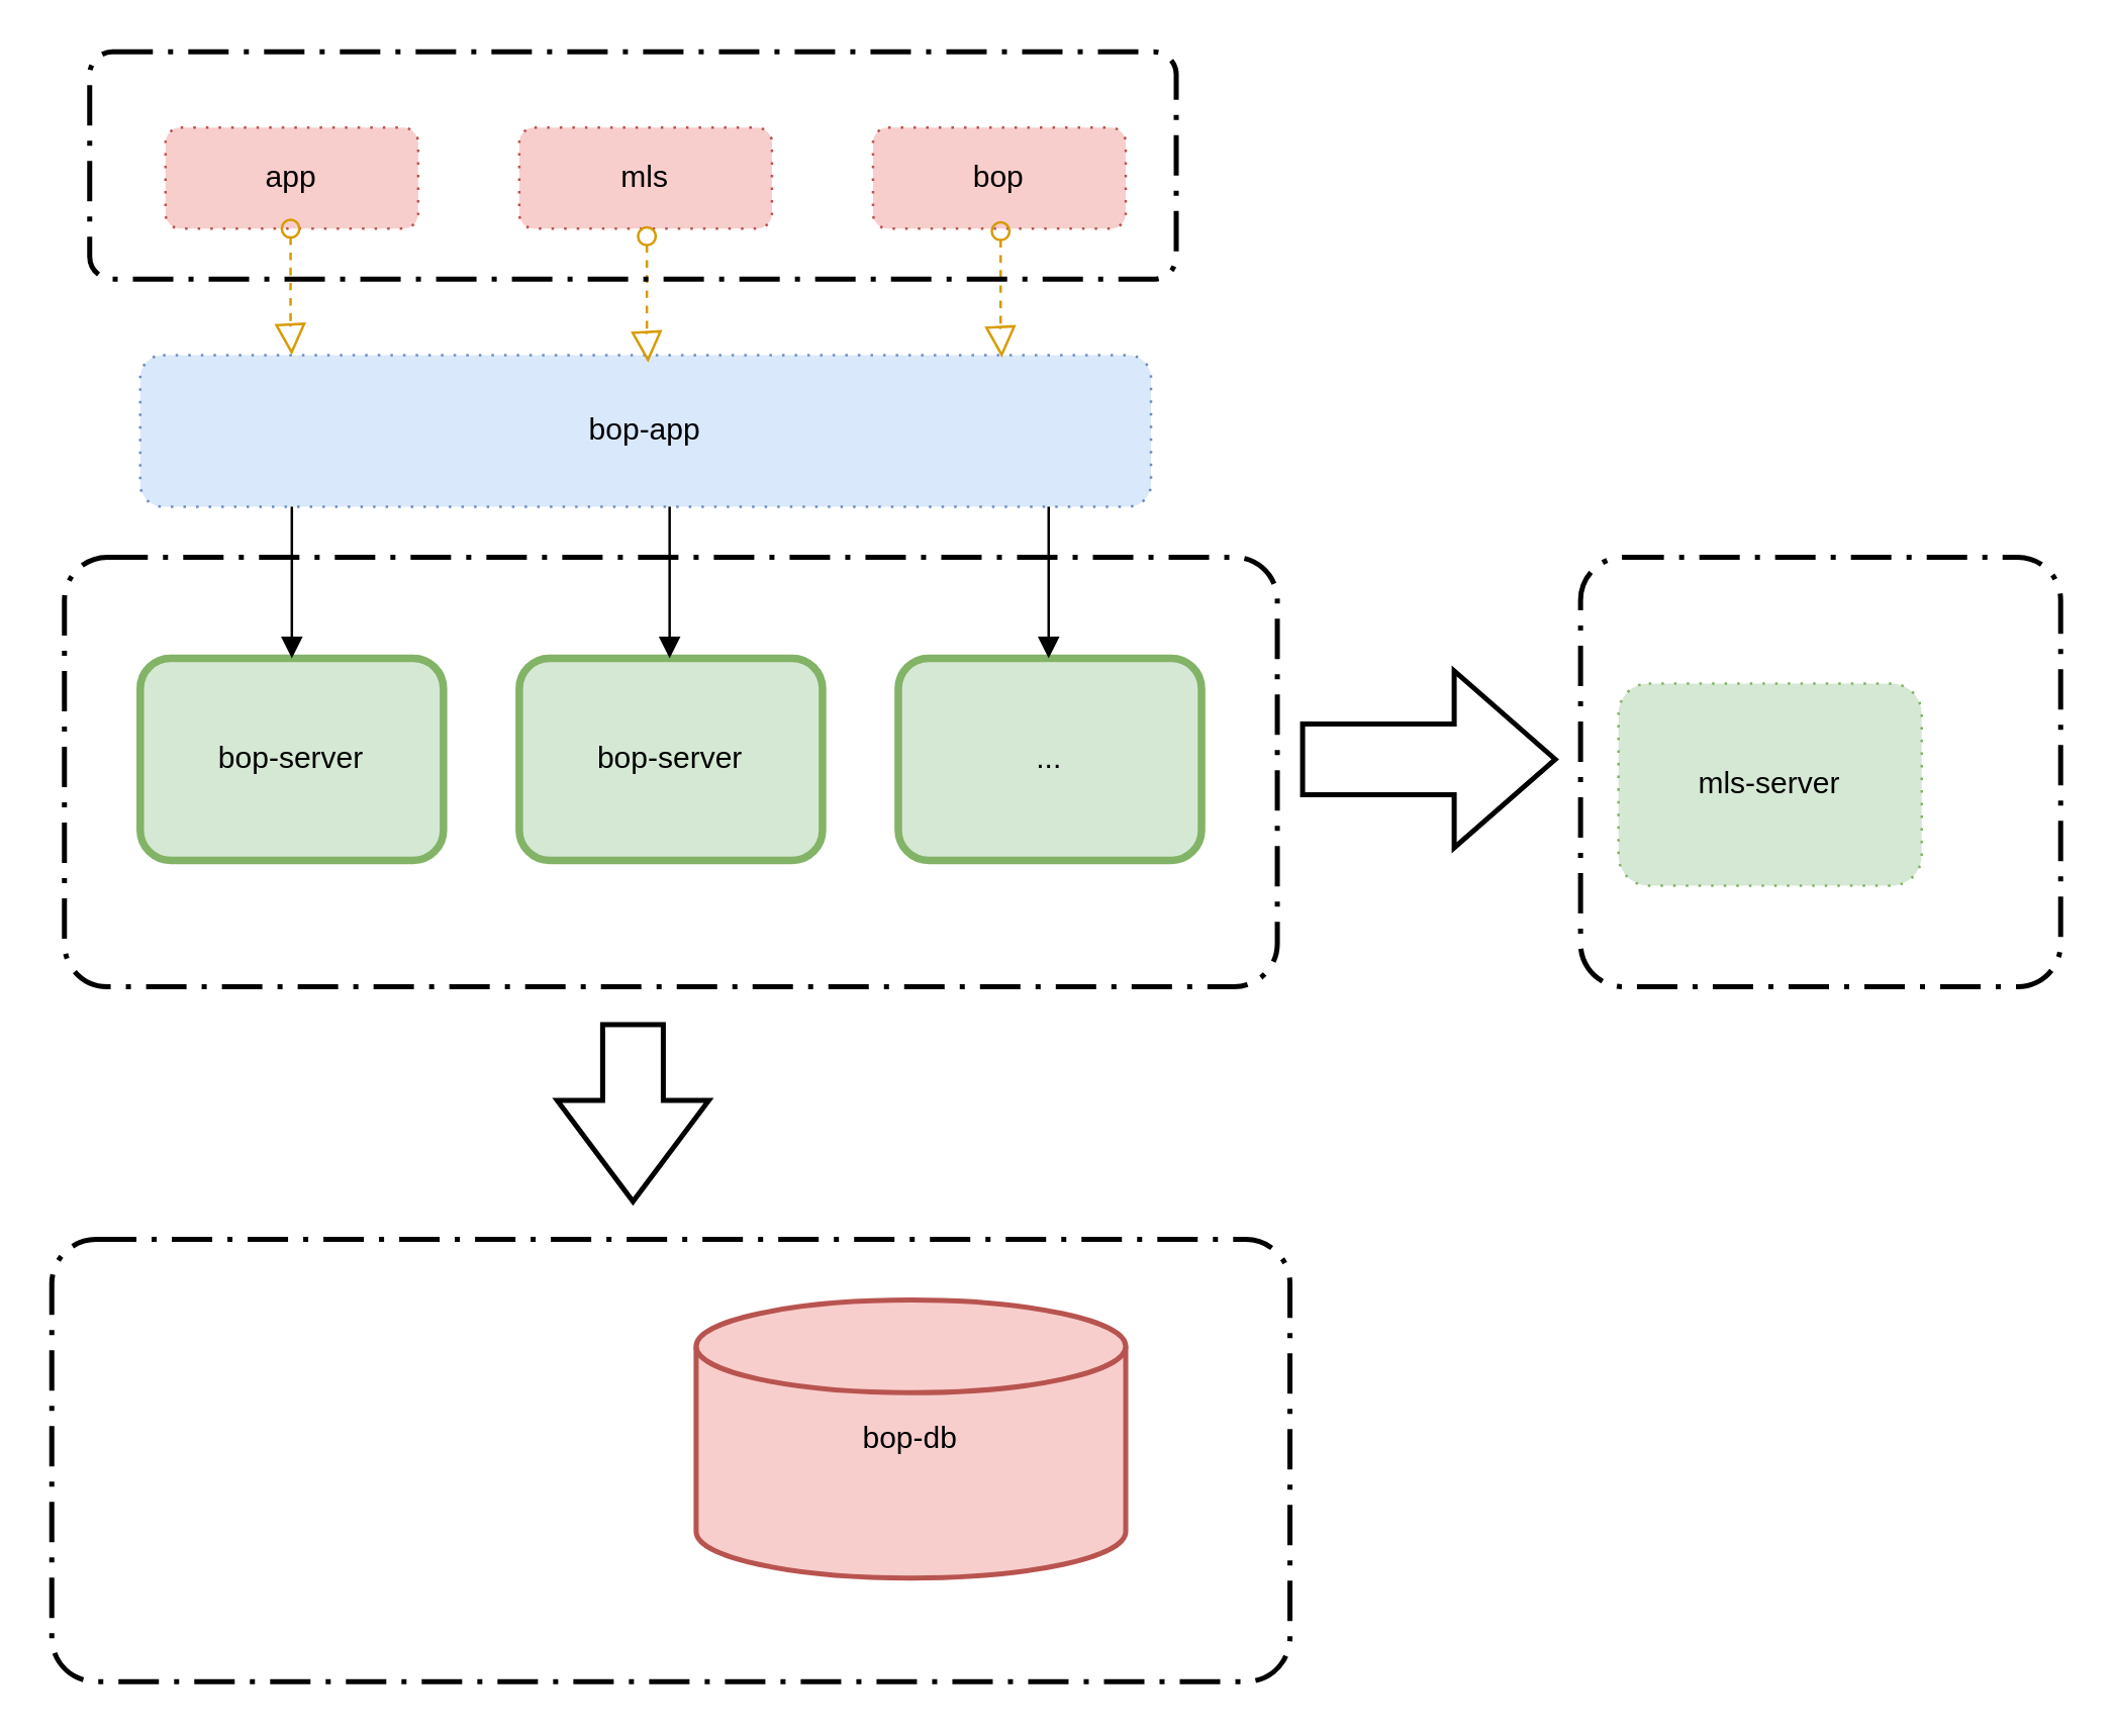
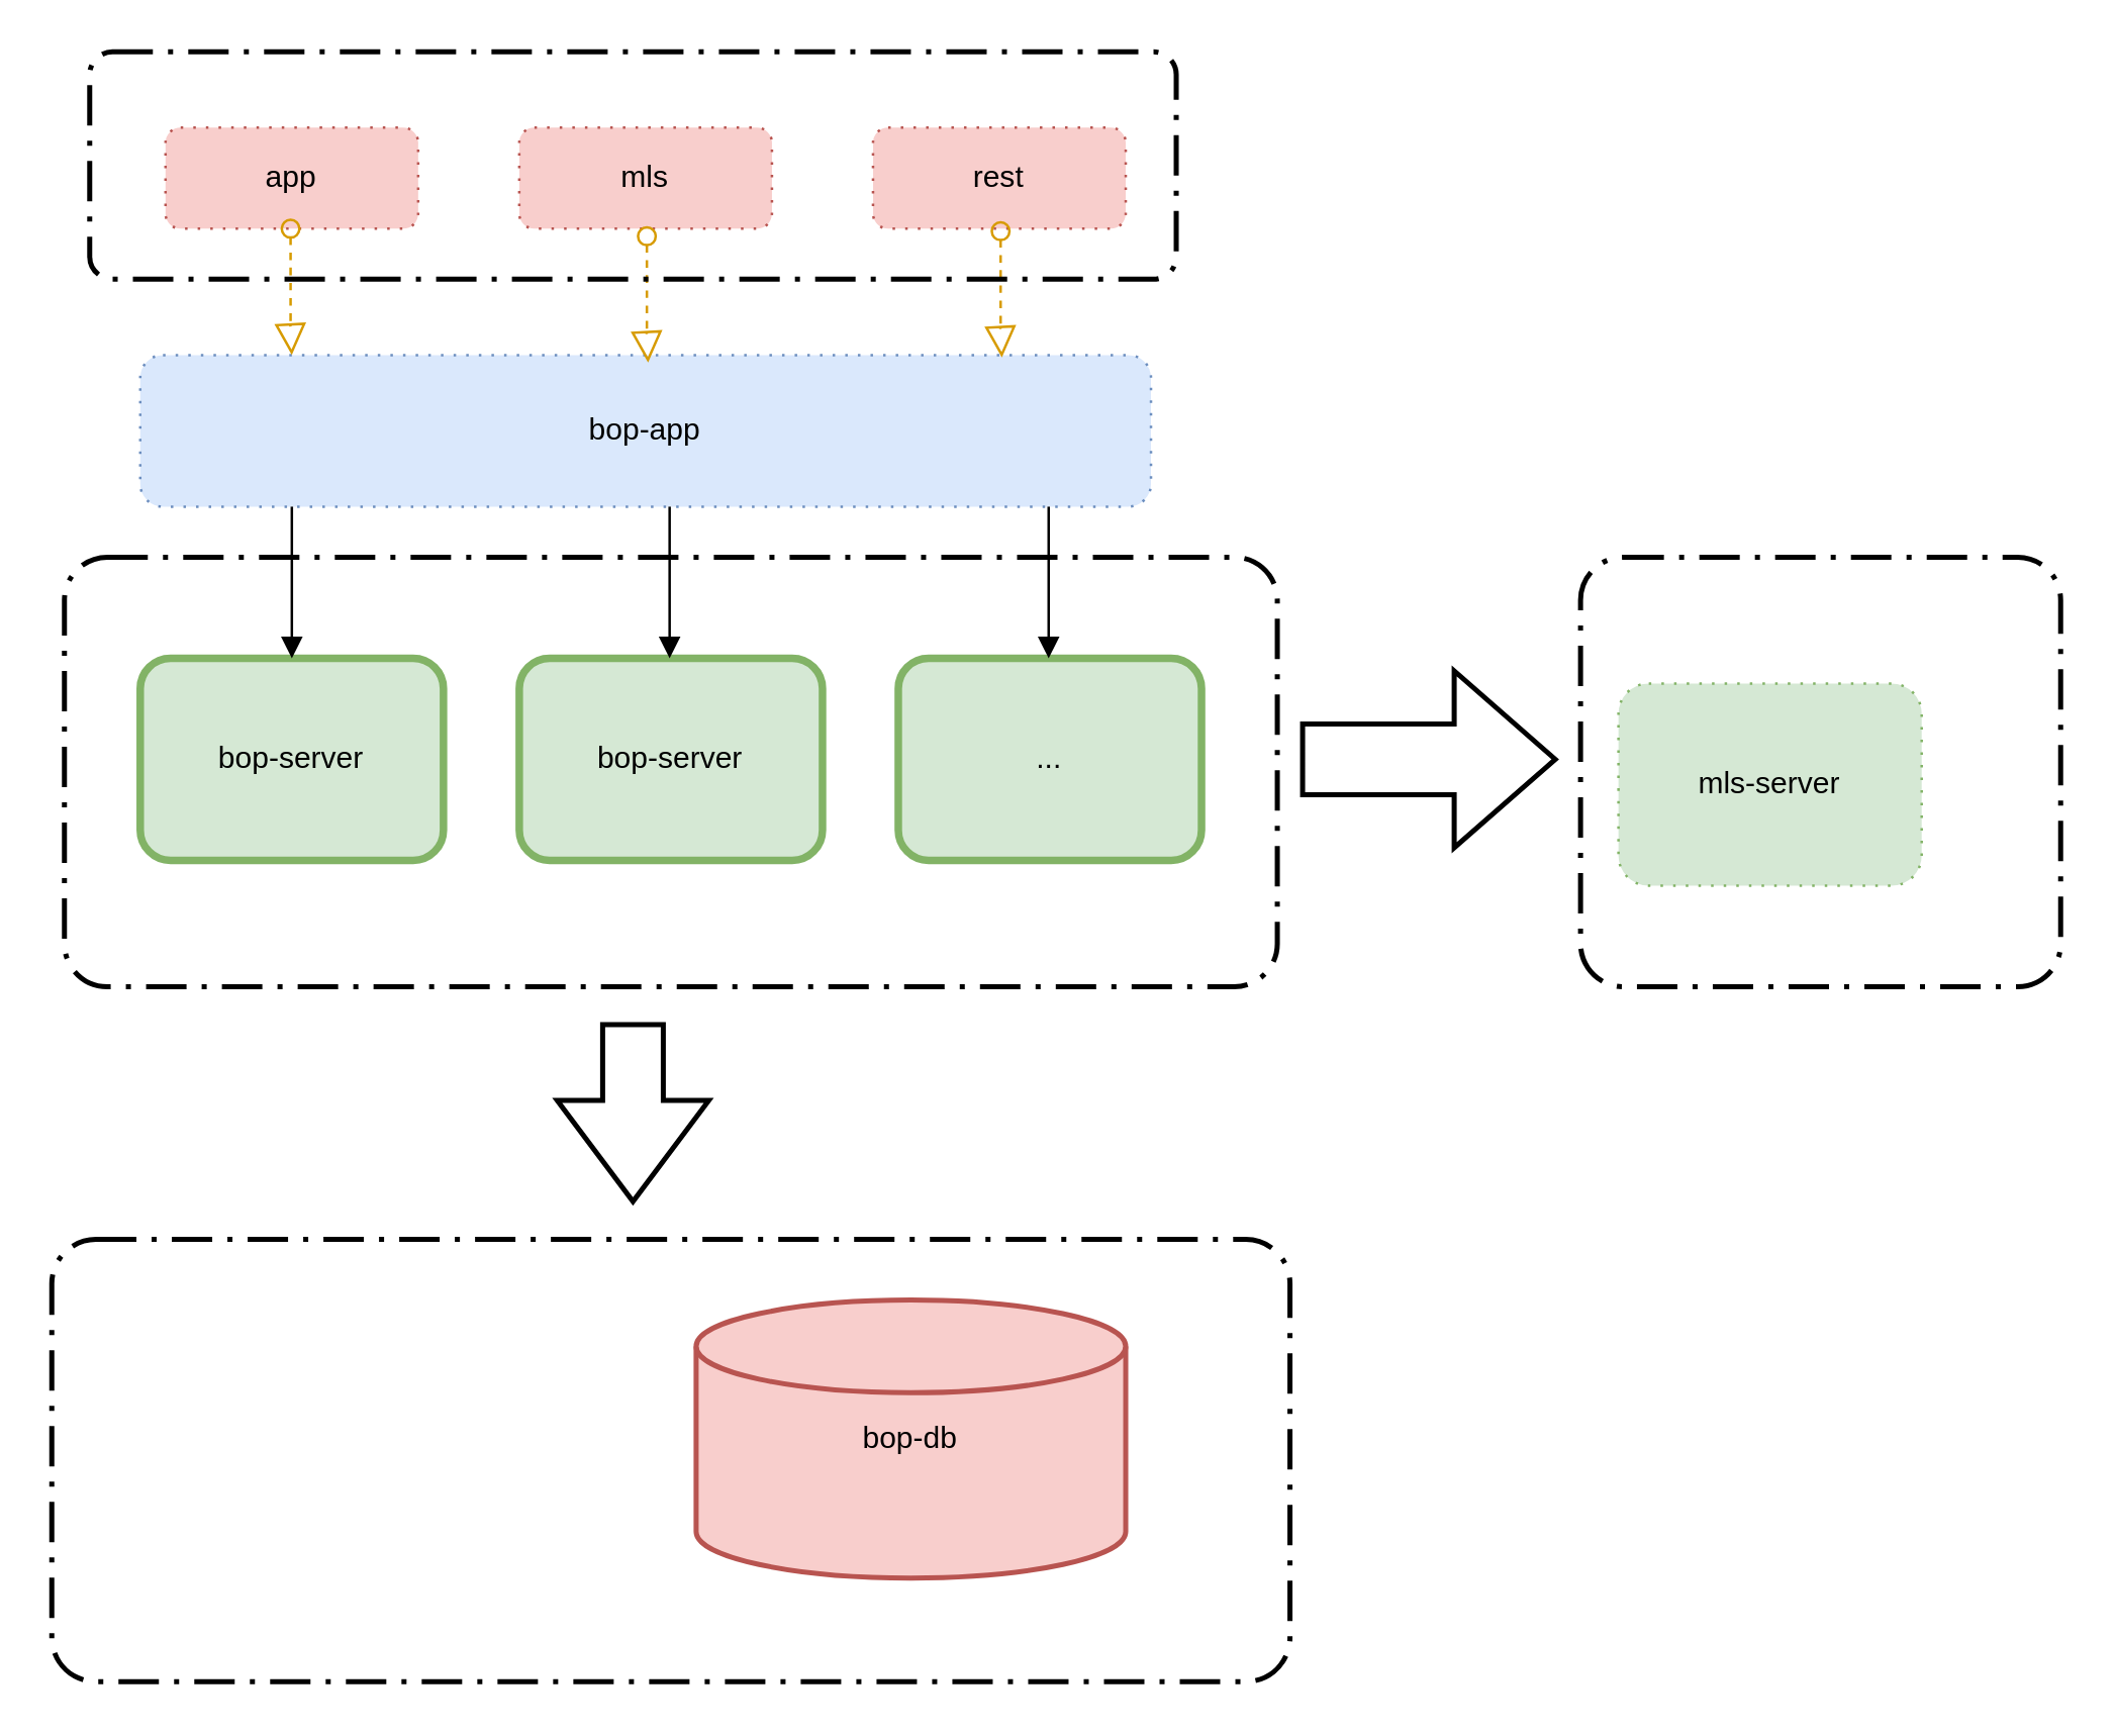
  <mxCell id="0" />
  <mxCell id="1" parent="0" />
  <mxCell id="2" value="bop-app" style="shape=ext;rounded=1;html=1;whiteSpace=wrap;dashed=1;dashPattern=1 4;fillColor=#dae8fc;strokeColor=#6c8ebf;" vertex="1" parent="1"><mxGeometry x="55" y="140" width="400" height="60" as="geometry" /></mxCell>
  <mxCell id="3" value="app" style="shape=ext;rounded=1;html=1;whiteSpace=wrap;dashed=1;dashPattern=1 4;fillColor=#f8cecc;strokeColor=#b85450;" vertex="1" parent="1"><mxGeometry x="65" y="50" width="100" height="40" as="geometry" /></mxCell>
  <mxCell id="4" value="mls" style="shape=ext;rounded=1;html=1;whiteSpace=wrap;dashed=1;dashPattern=1 4;fillColor=#f8cecc;strokeColor=#b85450;" vertex="1" parent="1"><mxGeometry x="205" y="50" width="100" height="40" as="geometry" /></mxCell>
- <mxCell id="5" value="bop" style="shape=ext;rounded=1;html=1;whiteSpace=wrap;dashed=1;dashPattern=1 4;fillColor=#f8cecc;strokeColor=#b85450;" vertex="1" parent="1"><mxGeometry x="345" y="50" width="100" height="40" as="geometry" /></mxCell>
+ <mxCell id="5" value="rest" style="shape=ext;rounded=1;html=1;whiteSpace=wrap;dashed=1;dashPattern=1 4;fillColor=#f8cecc;strokeColor=#b85450;" vertex="1" parent="1"><mxGeometry x="345" y="50" width="100" height="40" as="geometry" /></mxCell>
  <mxCell id="6" value="" style="startArrow=oval;startFill=0;startSize=7;endArrow=block;endFill=0;endSize=10;dashed=1;html=1;fillColor=#ffe6cc;strokeColor=#d79b00;" edge="1" parent="1"><mxGeometry width="100" relative="1" as="geometry"><mxPoint x="114.5" y="90" as="sourcePoint" /><mxPoint x="115" y="140" as="targetPoint" /><Array as="points"><mxPoint x="114.5" y="110" /><mxPoint x="114.5" y="130" /></Array></mxGeometry></mxCell>
  <mxCell id="7" value="" style="startArrow=oval;startFill=0;startSize=7;endArrow=block;endFill=0;endSize=10;dashed=1;html=1;fillColor=#ffe6cc;strokeColor=#d79b00;" edge="1" parent="1"><mxGeometry width="100" relative="1" as="geometry"><mxPoint x="255.5" y="93" as="sourcePoint" /><mxPoint x="256" y="143" as="targetPoint" /><Array as="points"><mxPoint x="255.5" y="113" /><mxPoint x="255.5" y="133" /></Array></mxGeometry></mxCell>
  <mxCell id="8" value="" style="startArrow=oval;startFill=0;startSize=7;endArrow=block;endFill=0;endSize=10;dashed=1;html=1;fillColor=#ffe6cc;strokeColor=#d79b00;" edge="1" parent="1"><mxGeometry width="100" relative="1" as="geometry"><mxPoint x="395.5" y="91" as="sourcePoint" /><mxPoint x="396" y="141" as="targetPoint" /><Array as="points"><mxPoint x="395.5" y="111" /><mxPoint x="395.5" y="131" /></Array></mxGeometry></mxCell>
  <mxCell id="9" value="bop-server" style="shape=ext;rounded=1;html=1;whiteSpace=wrap;strokeWidth=3;fillColor=#d5e8d4;strokeColor=#82b366;" vertex="1" parent="1"><mxGeometry x="55" y="260" width="120" height="80" as="geometry" /></mxCell>
  <mxCell id="10" value="bop-server" style="shape=ext;rounded=1;html=1;whiteSpace=wrap;strokeWidth=3;fillColor=#d5e8d4;strokeColor=#82b366;" vertex="1" parent="1"><mxGeometry x="205" y="260" width="120" height="80" as="geometry" /></mxCell>
  <mxCell id="11" value="..." style="shape=ext;rounded=1;html=1;whiteSpace=wrap;strokeWidth=3;fillColor=#d5e8d4;strokeColor=#82b366;" vertex="1" parent="1"><mxGeometry x="355" y="260" width="120" height="80" as="geometry" /></mxCell>
  <mxCell id="12" value="" style="endArrow=block;endFill=1;endSize=6;html=1;" edge="1" parent="1"><mxGeometry width="100" relative="1" as="geometry"><mxPoint x="115" y="200" as="sourcePoint" /><mxPoint x="115" y="260" as="targetPoint" /></mxGeometry></mxCell>
  <mxCell id="13" value="" style="endArrow=block;endFill=1;endSize=6;html=1;" edge="1" parent="1"><mxGeometry width="100" relative="1" as="geometry"><mxPoint x="264.5" y="200" as="sourcePoint" /><mxPoint x="264.5" y="260" as="targetPoint" /></mxGeometry></mxCell>
  <mxCell id="14" value="" style="endArrow=block;endFill=1;endSize=6;html=1;" edge="1" parent="1"><mxGeometry width="100" relative="1" as="geometry"><mxPoint x="414.5" y="200" as="sourcePoint" /><mxPoint x="414.5" y="260" as="targetPoint" /></mxGeometry></mxCell>
  <mxCell id="15" value="" style="rounded=1;arcSize=10;dashed=1;strokeColor=#000000;fillColor=none;gradientColor=none;dashPattern=8 3 1 3;strokeWidth=2;" vertex="1" parent="1"><mxGeometry x="25" y="220" width="480" height="170" as="geometry" /></mxCell>
  <mxCell id="16" value="" style="rounded=1;arcSize=10;dashed=1;strokeColor=#000000;fillColor=none;gradientColor=none;dashPattern=8 3 1 3;strokeWidth=2;" vertex="1" parent="1"><mxGeometry x="625" y="220" width="190" height="170" as="geometry" /></mxCell>
  <mxCell id="17" value="mls-server" style="shape=ext;rounded=1;html=1;whiteSpace=wrap;dashed=1;dashPattern=1 4;fillColor=#d5e8d4;strokeColor=#82b366;" vertex="1" parent="1"><mxGeometry x="640" y="270" width="120" height="80" as="geometry" /></mxCell>
  <mxCell id="18" value="" style="verticalLabelPosition=bottom;verticalAlign=top;html=1;strokeWidth=2;shape=mxgraph.arrows2.arrow;dy=0.6;dx=40;notch=0;" vertex="1" parent="1"><mxGeometry x="515" y="265" width="100" height="70" as="geometry" /></mxCell>
  <mxCell id="19" value="bop-db" style="strokeWidth=2;html=1;shape=mxgraph.flowchart.database;whiteSpace=wrap;fillColor=#f8cecc;strokeColor=#b85450;" vertex="1" parent="1"><mxGeometry x="275" y="514" width="170" height="110" as="geometry" /></mxCell>
  <mxCell id="20" value="" style="verticalLabelPosition=bottom;verticalAlign=top;html=1;strokeWidth=2;shape=mxgraph.arrows2.arrow;dy=0.6;dx=40;notch=0;rotation=90;" vertex="1" parent="1"><mxGeometry x="215" y="410" width="70" height="60" as="geometry" /></mxCell>
  <mxCell id="21" value="" style="rounded=1;arcSize=10;dashed=1;strokeColor=#000000;fillColor=none;gradientColor=none;dashPattern=8 3 1 3;strokeWidth=2;" vertex="1" parent="1"><mxGeometry x="20" y="490" width="490" height="175" as="geometry" /></mxCell>
  <mxCell id="22" value="" style="rounded=1;arcSize=10;dashed=1;strokeColor=#000000;fillColor=none;gradientColor=none;dashPattern=8 3 1 3;strokeWidth=2;" vertex="1" parent="1"><mxGeometry x="35" y="20" width="430" height="90" as="geometry" /></mxCell>
